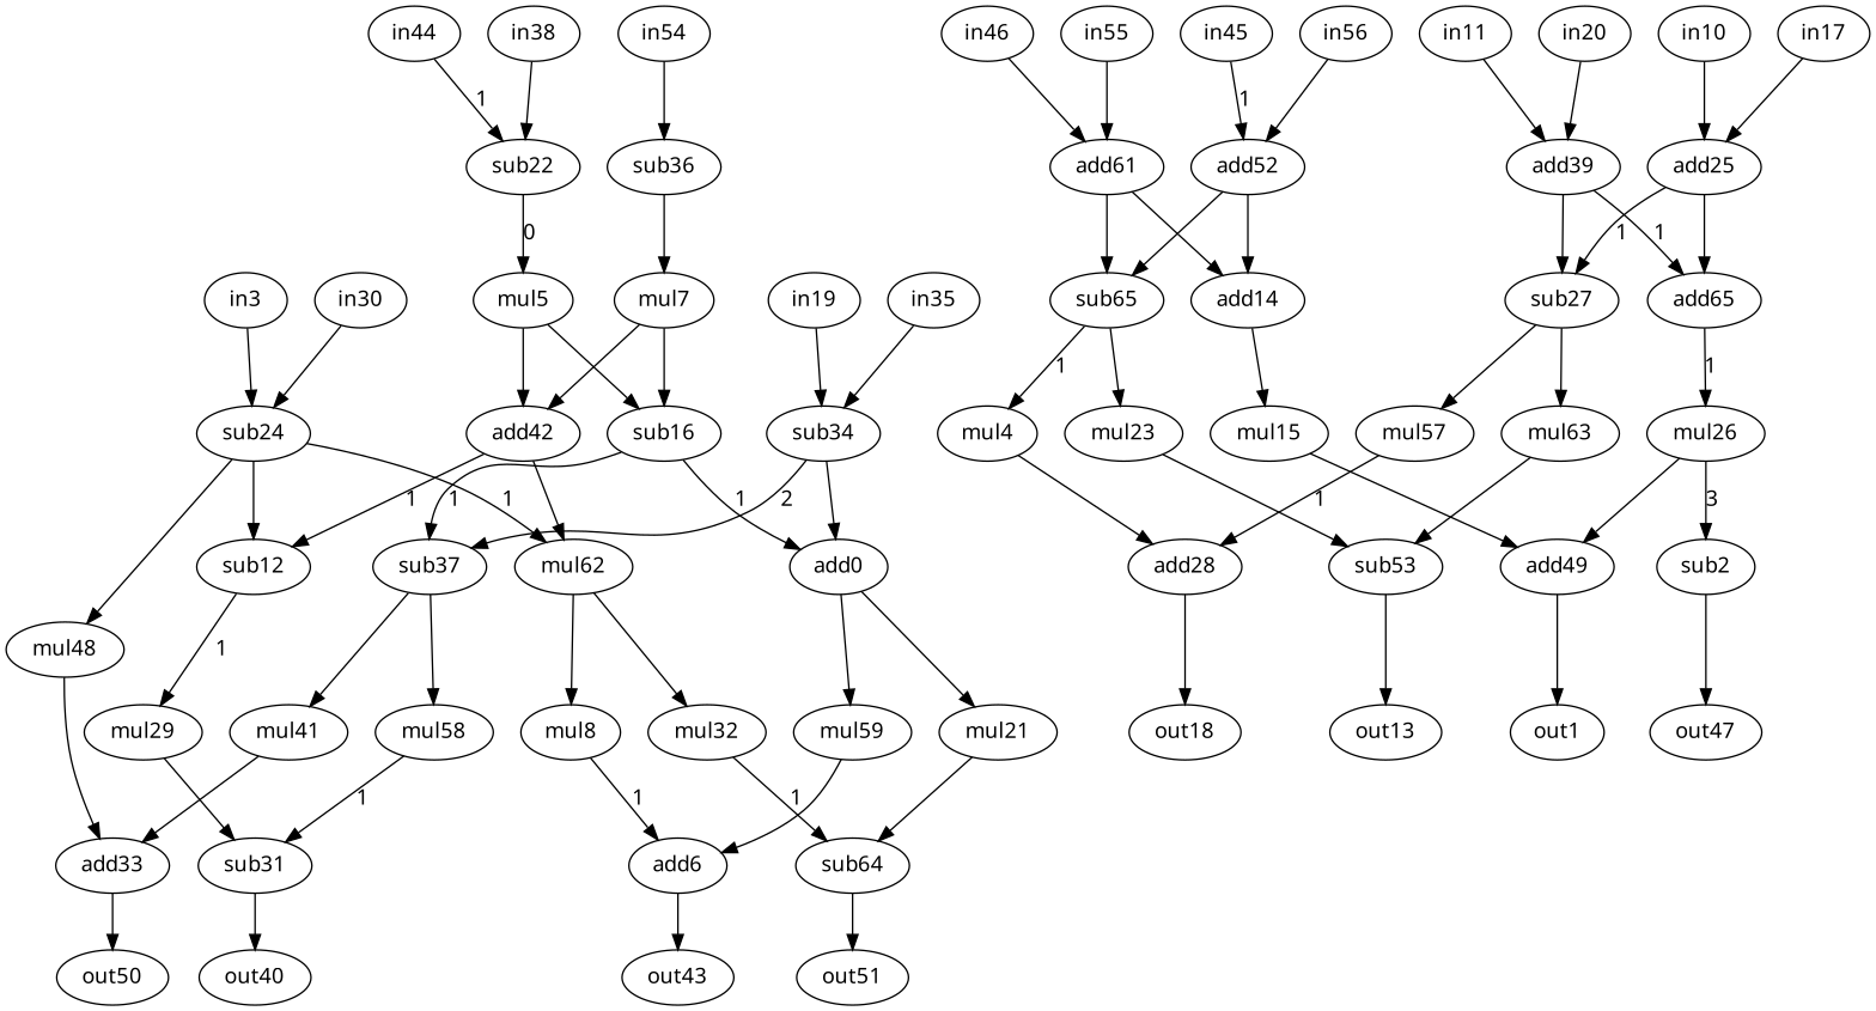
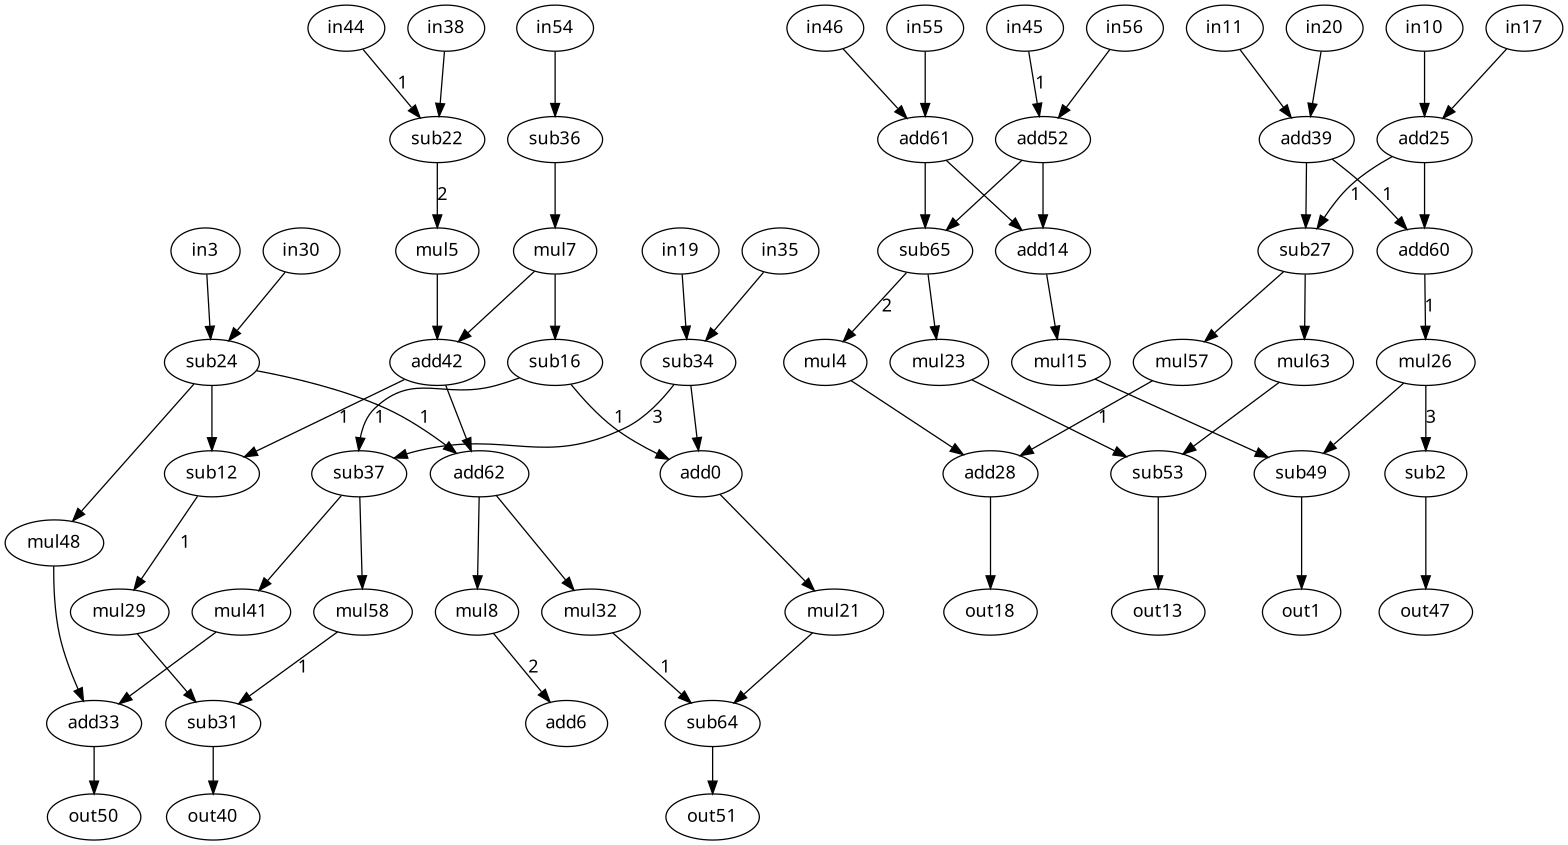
  strict digraph {
    fontname="Noto Sans"
    node [alap=5 asap=0 fontname="Noto Sans" op=muli]
    edge [fontname="Noto Sans" port=0 w=0]
    n1 [alap=4 asap=4 label=add0 op=add]
    n2 [asap=5 label=mul21 value=2]
-   n3 [asap=5 label=mul59 value=2]
    n4 [alap=6 asap=6 label=sub64 op=sub]
    n5 [alap=6 asap=6 label=add6 op=add]
    n6 [asap=5 label=out1 op=out]
    n7 [alap=4 asap=4 label=sub2 op=sub]
    n8 [asap=5 label=out47 op=out]
    n9 [alap=2 label=in3 op=in]
    n10 [alap=3 asap=1 label=sub24 op=sub]
    n11 [alap=4 asap=4 label=sub12 op=sub]
    n12 [asap=5 label=mul48 value=2]
-   n13 [alap=4 asap=4 label=mul62 op=add]
+   n13 [alap=4 asap=4 label=add62 op=add]
    n14 [alap=3 asap=3 label=mul4 value=2]
    n15 [alap=4 asap=4 label=add28 op=add]
    n16 [asap=5 label=out18 op=out]
    n17 [alap=2 asap=2 label=mul5 value=2]
    n18 [alap=3 asap=3 label=sub16 op=sub]
    n19 [alap=3 asap=3 label=add42 op=add]
    n20 [alap=4 asap=4 label=sub37 op=sub]
-   n21 [alap=7 asap=7 label=out43 op=out]
    n22 [alap=2 asap=2 label=mul7 value=2]
    n23 [asap=5 label=mul8 value=2]
    n24 [alap=1 asap=1 label=sub36 op=sub]
    n25 [alap=0 label=in10 op=in]
    n26 [alap=1 asap=1 label=add25 op=add]
    n27 [alap=2 asap=2 label=sub27 op=sub]
-   n28 [alap=2 asap=2 label=add65 op=add]
+   n28 [alap=2 asap=2 label=add60 op=add]
    n29 [alap=0 label=in11 op=in]
    n30 [alap=1 asap=1 label=add39 op=add]
    n31 [asap=5 label=mul29 value=2]
    n32 [alap=6 asap=6 label=sub31 op=sub]
    n33 [alap=6 asap=6 label=add33 op=add]
    n34 [asap=5 label=out13 op=out]
    n35 [alap=2 asap=2 label=add14 op=add]
    n36 [alap=3 asap=3 label=mul15 value=2]
-   n37 [alap=4 asap=4 label=add49 op=add]
+   n37 [alap=4 asap=4 label=sub49 op=add]
    n38 [asap=5 label=mul41 value=2]
    n39 [asap=5 label=mul58 value=2]
    n40 [alap=0 label=in17 op=in]
    n41 [alap=2 label=in19 op=in]
    n42 [alap=3 asap=1 label=sub34 op=sub]
    n43 [alap=0 label=in20 op=in]
    n44 [alap=7 asap=7 label=out51 op=out]
    n45 [alap=1 asap=1 label=sub22 op=sub]
    n46 [alap=3 asap=3 label=mul23 value=2]
    n47 [alap=4 asap=4 label=sub53 op=sub]
    n48 [asap=5 label=mul32 value=2]
    n49 [alap=3 asap=3 label=mul57 value=2]
    n50 [alap=3 asap=3 label=mul63 value=2]
    n51 [alap=3 asap=3 label=mul26 value=2]
    n52 [alap=7 asap=7 label=out40 op=out]
    n53 [alap=2 label=in30 op=in]
    n54 [alap=7 asap=7 label=out50 op=out]
    n55 [alap=2 label=in35 op=in]
    n56 [alap=0 label=in38 op=in]
    n57 [alap=0 label=in44 op=in]
    n58 [alap=0 label=in45 op=in]
    n59 [alap=1 asap=1 label=add52 op=add]
    n60 [alap=2 asap=2 label=sub65 op=sub]
    n61 [alap=0 label=in46 op=in]
    n62 [alap=1 asap=1 label=add61 op=add]
    n63 [alap=0 label=in54 op=in]
    n64 [alap=0 label=in55 op=in]
    n65 [alap=0 label=in56 op=in]
    n1 -> n2
-   n1 -> n3
    n2 -> n4
-   n3 -> n5 [port=1]
    n4 -> n44
-   n5 -> n21
    n7 -> n8
    n9 -> n10
    n10 -> n11
    n10 -> n12
    n10 -> n13 [label=1 w=1]
    n11 -> n31 [label=1 w=1]
    n12 -> n33 [port=1]
    n13 -> n23
    n13 -> n48
    n14 -> n15
    n15 -> n16
-   n17 -> n18
    n17 -> n19
    n18 -> n1 [label=1 w=1]
    n18 -> n20 [label=1 w=1]
    n19 -> n11 [label=1 port=1 w=1]
    n19 -> n13 [port=1]
    n20 -> n38
    n20 -> n39
    n22 -> n18 [port=1]
    n22 -> n19 [port=1]
-   n23 -> n5 [label=1 w=1]
+   n23 -> n5 [label=2 w=1]
    n24 -> n22
    n25 -> n26
    n26 -> n27 [label=1 w=1]
    n26 -> n28
    n27 -> n49
    n27 -> n50
    n28 -> n51 [label=1 w=1]
    n29 -> n30
    n30 -> n27 [port=1]
    n30 -> n28 [label=1 port=1 w=1]
    n31 -> n32
    n32 -> n52
    n33 -> n54
    n35 -> n36
    n36 -> n37
    n37 -> n6
    n38 -> n33
    n39 -> n32 [label=1 port=1 w=1]
    n40 -> n26 [port=1]
    n41 -> n42
    n42 -> n1 [port=1]
-   n42 -> n20 [label=2 port=1 w=2]
+   n42 -> n20 [label=3 port=1 w=2]
    n43 -> n30 [port=1]
-   n45 -> n17 [label=0 w=2]
+   n45 -> n17 [label=2 w=2]
    n46 -> n47
    n47 -> n34
    n48 -> n4 [label=1 port=1 w=1]
    n49 -> n15 [label=1 port=1 w=1]
    n50 -> n47 [port=1]
    n51 -> n7 [label=3 port=1 w=2]
    n51 -> n37 [port=1]
    n53 -> n10 [port=1]
    n55 -> n42 [port=1]
    n56 -> n45
    n57 -> n45 [label=1 port=1 w=1]
    n58 -> n59 [label=1 w=1]
    n59 -> n35
    n59 -> n60
-   n60 -> n14 [label=1 w=1]
+   n60 -> n14 [label=2 w=1]
    n60 -> n46
    n61 -> n62
    n62 -> n35 [port=1]
    n62 -> n60 [port=1]
    n63 -> n24 [port=1]
    n64 -> n62 [port=1]
    n65 -> n59 [port=1]
  }
